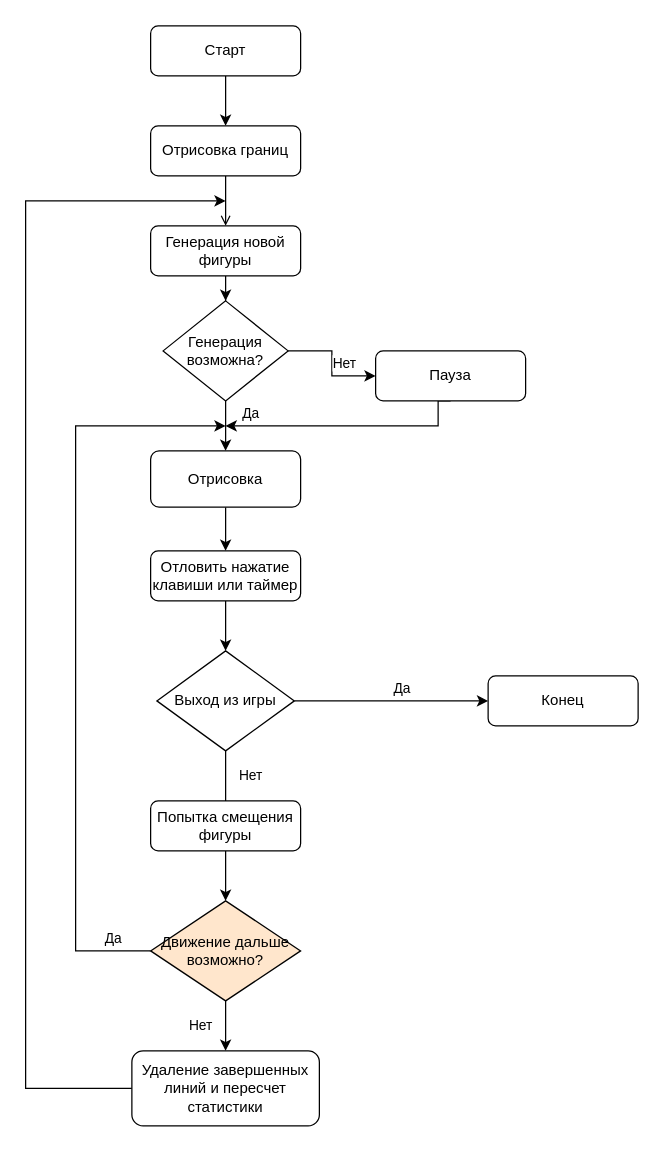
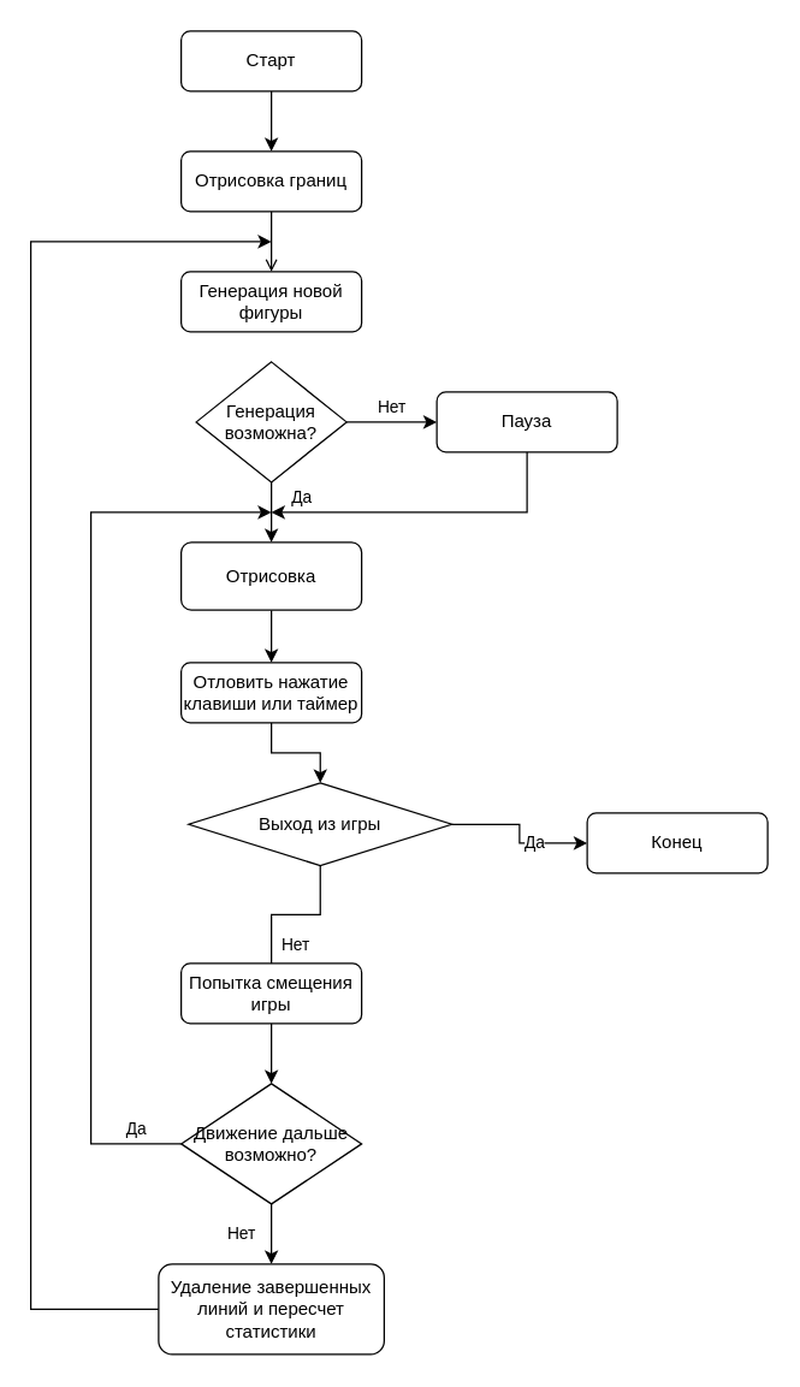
  <mxCell id="0" />
  <mxCell id="1" parent="0" />
  <mxCell id="2" style="edgeStyle=orthogonalEdgeStyle;rounded=0;orthogonalLoop=1;jettySize=auto;html=1;exitX=0.5;exitY=1;exitDx=0;exitDy=0;entryX=0.5;entryY=0;entryDx=0;entryDy=0;" edge="1" parent="1" source="3" target="5"><mxGeometry relative="1" as="geometry" /></mxCell>
  <mxCell id="3" value="Старт" style="rounded=1;whiteSpace=wrap;html=1;fontSize=12;glass=0;strokeWidth=1;shadow=0;" parent="1" vertex="1"><mxGeometry x="120" width="120" height="40" as="geometry" y="20" /></mxCell>
  <mxCell id="4" value="" style="edgeStyle=orthogonalEdgeStyle;rounded=0;orthogonalLoop=1;jettySize=auto;html=1;endArrow=open;" edge="1" parent="1" source="5" target="7"><mxGeometry relative="1" as="geometry" /></mxCell>
  <mxCell id="5" value="Отрисовка границ" style="rounded=1;whiteSpace=wrap;html=1;" vertex="1" parent="1"><mxGeometry x="120" y="100" width="120" height="40" as="geometry" /></mxCell>
  <mxCell id="6" value="" style="edgeStyle=orthogonalEdgeStyle;rounded=0;orthogonalLoop=1;jettySize=auto;html=1;" edge="1" parent="1" source="21" target="9"><mxGeometry relative="1" as="geometry" /></mxCell>
  <mxCell id="7" value="Генерация новой фигуры" style="whiteSpace=wrap;html=1;rounded=1;" vertex="1" parent="1"><mxGeometry x="120" y="180" width="120" height="40" as="geometry" /></mxCell>
  <mxCell id="8" value="" style="edgeStyle=orthogonalEdgeStyle;rounded=0;orthogonalLoop=1;jettySize=auto;html=1;" edge="1" parent="1" source="9" target="17"><mxGeometry relative="1" as="geometry" /></mxCell>
  <mxCell id="9" value="Отловить нажатие клавиши или таймер" style="whiteSpace=wrap;html=1;rounded=1;" vertex="1" parent="1"><mxGeometry x="120" y="440" width="120" height="40" as="geometry" /></mxCell>
  <mxCell id="10" value="" style="edgeStyle=orthogonalEdgeStyle;rounded=0;orthogonalLoop=1;jettySize=auto;html=1;" edge="1" parent="1" source="11" target="14"><mxGeometry relative="1" as="geometry" /></mxCell>
- <mxCell id="11" value="Попытка смещения фигуры" style="whiteSpace=wrap;html=1;rounded=1;" vertex="1" parent="1"><mxGeometry x="120" y="640" width="120" height="40" as="geometry" /></mxCell>
+ <mxCell id="11" value="Попытка смещения игры" style="whiteSpace=wrap;html=1;rounded=1;" vertex="1" parent="1"><mxGeometry x="120" y="640" width="120" height="40" as="geometry" /></mxCell>
  <mxCell id="12" value="Нет" style="edgeStyle=orthogonalEdgeStyle;rounded=0;orthogonalLoop=1;jettySize=auto;html=1;" edge="1" parent="1" source="14" target="19"><mxGeometry y="-20" relative="1" as="geometry"><mxPoint as="offset" /></mxGeometry></mxCell>
  <mxCell id="13" value="Да" style="edgeStyle=orthogonalEdgeStyle;rounded=0;orthogonalLoop=1;jettySize=auto;html=1;exitX=0;exitY=0.5;exitDx=0;exitDy=0;" edge="1" parent="1" source="14"><mxGeometry x="-0.9" y="-10" relative="1" as="geometry"><mxPoint x="180" y="340" as="targetPoint" /><Array as="points"><mxPoint x="60" y="760" /><mxPoint x="60" y="340" /></Array><mxPoint as="offset" /></mxGeometry></mxCell>
- <mxCell id="14" value="Движение дальше возможно?" style="rhombus;whiteSpace=wrap;html=1;fillColor=#ffe6cc;" vertex="1" parent="1"><mxGeometry x="120" y="720" width="120" height="80" as="geometry" /></mxCell>
+ <mxCell id="14" value="Движение дальше возможно?" style="rhombus;whiteSpace=wrap;html=1;" vertex="1" parent="1"><mxGeometry x="120" y="720" width="120" height="80" as="geometry" /></mxCell>
  <mxCell id="15" value="Нет" style="edgeStyle=orthogonalEdgeStyle;rounded=0;orthogonalLoop=1;jettySize=auto;html=1;endArrow=none;" edge="1" parent="1" source="17" target="11"><mxGeometry y="20" relative="1" as="geometry"><mxPoint as="offset" /></mxGeometry></mxCell>
  <mxCell id="16" value="Да" style="edgeStyle=orthogonalEdgeStyle;rounded=0;orthogonalLoop=1;jettySize=auto;html=1;" edge="1" parent="1" source="17" target="22"><mxGeometry x="0.111" y="10" relative="1" as="geometry"><mxPoint as="offset" /></mxGeometry></mxCell>
- <mxCell id="17" value="Выход из игры" style="rhombus;whiteSpace=wrap;html=1;" vertex="1" parent="1"><mxGeometry x="125" y="520" width="110" height="80" as="geometry" /></mxCell>
+ <mxCell id="17" value="Выход из игры" style="rhombus;whiteSpace=wrap;html=1;" vertex="1" parent="1"><mxGeometry x="125" y="520" width="175" height="55" as="geometry" /></mxCell>
  <mxCell id="18" style="edgeStyle=orthogonalEdgeStyle;rounded=0;orthogonalLoop=1;jettySize=auto;html=1;exitX=0;exitY=0.5;exitDx=0;exitDy=0;" edge="1" parent="1" source="19"><mxGeometry relative="1" as="geometry"><mxPoint x="180" y="160" as="targetPoint" /><mxPoint x="120" y="842.5" as="sourcePoint" /><Array as="points"><mxPoint x="20" y="870" /><mxPoint x="20" y="160" /></Array></mxGeometry></mxCell>
  <mxCell id="19" value="Удаление завершенных линий и пересчет статистики" style="rounded=1;whiteSpace=wrap;html=1;" vertex="1" parent="1"><mxGeometry x="105" y="840" width="150" height="60" as="geometry" /></mxCell>
  <mxCell id="20" value="Да" style="edgeStyle=orthogonalEdgeStyle;rounded=0;orthogonalLoop=1;jettySize=auto;html=1;" edge="1" parent="1" source="25" target="21"><mxGeometry x="-0.5" y="20" relative="1" as="geometry"><mxPoint x="180" y="220" as="sourcePoint" /><mxPoint x="180" y="340" as="targetPoint" /><mxPoint as="offset" /></mxGeometry></mxCell>
  <mxCell id="21" value="Отрисовка" style="whiteSpace=wrap;html=1;rounded=1;" vertex="1" parent="1"><mxGeometry x="120" y="360" width="120" height="45" as="geometry" /></mxCell>
  <mxCell id="22" value="Конец" style="rounded=1;whiteSpace=wrap;html=1;fontSize=12;glass=0;strokeWidth=1;shadow=0;" vertex="1" parent="1"><mxGeometry x="390" y="540" width="120" height="40" as="geometry" /></mxCell>
- <mxCell id="23" value="" style="edgeStyle=orthogonalEdgeStyle;rounded=0;orthogonalLoop=1;jettySize=auto;html=1;" edge="1" parent="1" source="7" target="25"><mxGeometry relative="1" as="geometry"><mxPoint x="180" y="220" as="sourcePoint" /><mxPoint x="180" y="410" as="targetPoint" /></mxGeometry></mxCell>
  <mxCell id="24" value="Нет" style="edgeStyle=orthogonalEdgeStyle;rounded=0;orthogonalLoop=1;jettySize=auto;html=1;entryX=0;entryY=0.5;entryDx=0;entryDy=0;" edge="1" parent="1" source="25" target="27"><mxGeometry y="10" relative="1" as="geometry"><mxPoint x="290" y="290" as="targetPoint" /><mxPoint as="offset" /></mxGeometry></mxCell>
  <mxCell id="25" value="Генерация возможна?" style="rhombus;whiteSpace=wrap;html=1;" vertex="1" parent="1"><mxGeometry x="130" y="240" width="100" height="80" as="geometry" /></mxCell>
  <mxCell id="26" style="edgeStyle=orthogonalEdgeStyle;rounded=0;orthogonalLoop=1;jettySize=auto;html=1;exitX=0.5;exitY=1;exitDx=0;exitDy=0;" edge="1" parent="1" source="27"><mxGeometry relative="1" as="geometry"><mxPoint x="180" y="340" as="targetPoint" /><Array as="points"><mxPoint x="350" y="340" /></Array></mxGeometry></mxCell>
- <mxCell id="27" value="Пауза" style="rounded=1;whiteSpace=wrap;html=1;" vertex="1" parent="1"><mxGeometry x="300" y="280" width="120" height="40" as="geometry" /></mxCell>
+ <mxCell id="27" value="Пауза" style="rounded=1;whiteSpace=wrap;html=1;" vertex="1" parent="1"><mxGeometry x="290" y="260" width="120" height="40" as="geometry" /></mxCell>
